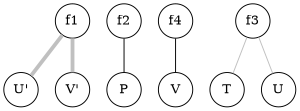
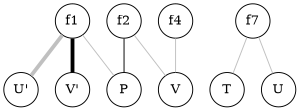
  graph {
    node [fixedsize=1 shape=circle]
    edge [color=gray]
    f1
    P
    "U'"
    "V'"
    f2
    V
-   f3
+   f3 [label=f7]
    T
    U
    f4
+   f1 -- P
    f1 -- "U'" [style="setlinewidth(4)"]
-   f1 -- "V'" [style="setlinewidth(4)"]
+   f1 -- "V'" [color=black style="setlinewidth(4)"]
    f2 -- P [color=black]
+   f2 -- V
    f3 -- T
    f3 -- U
-   f4 -- V [color=black]
+   f4 -- V
  }
